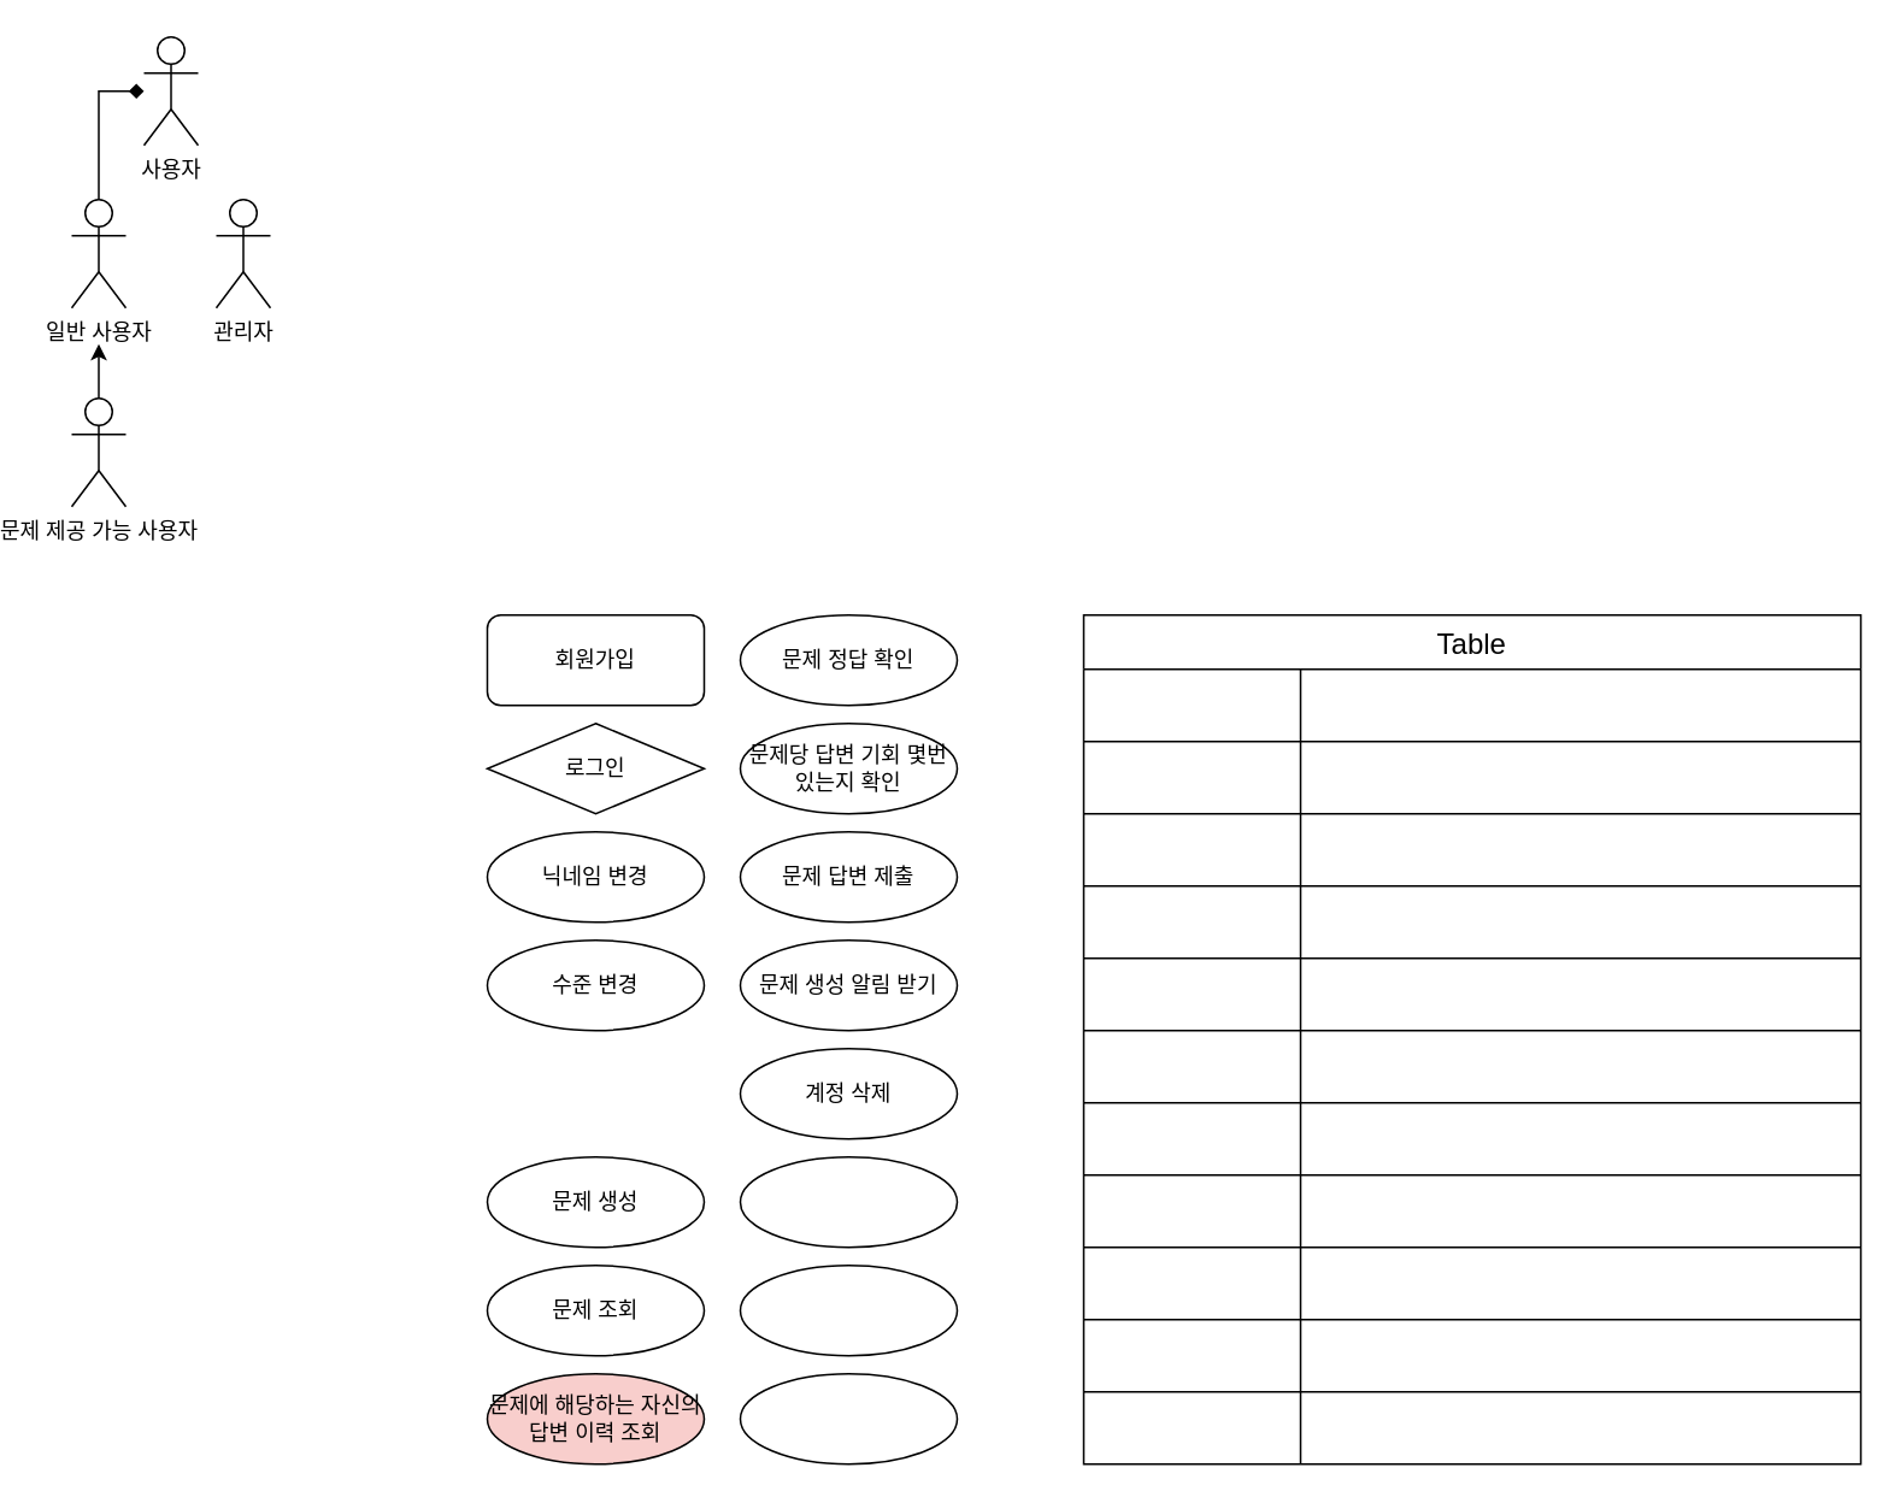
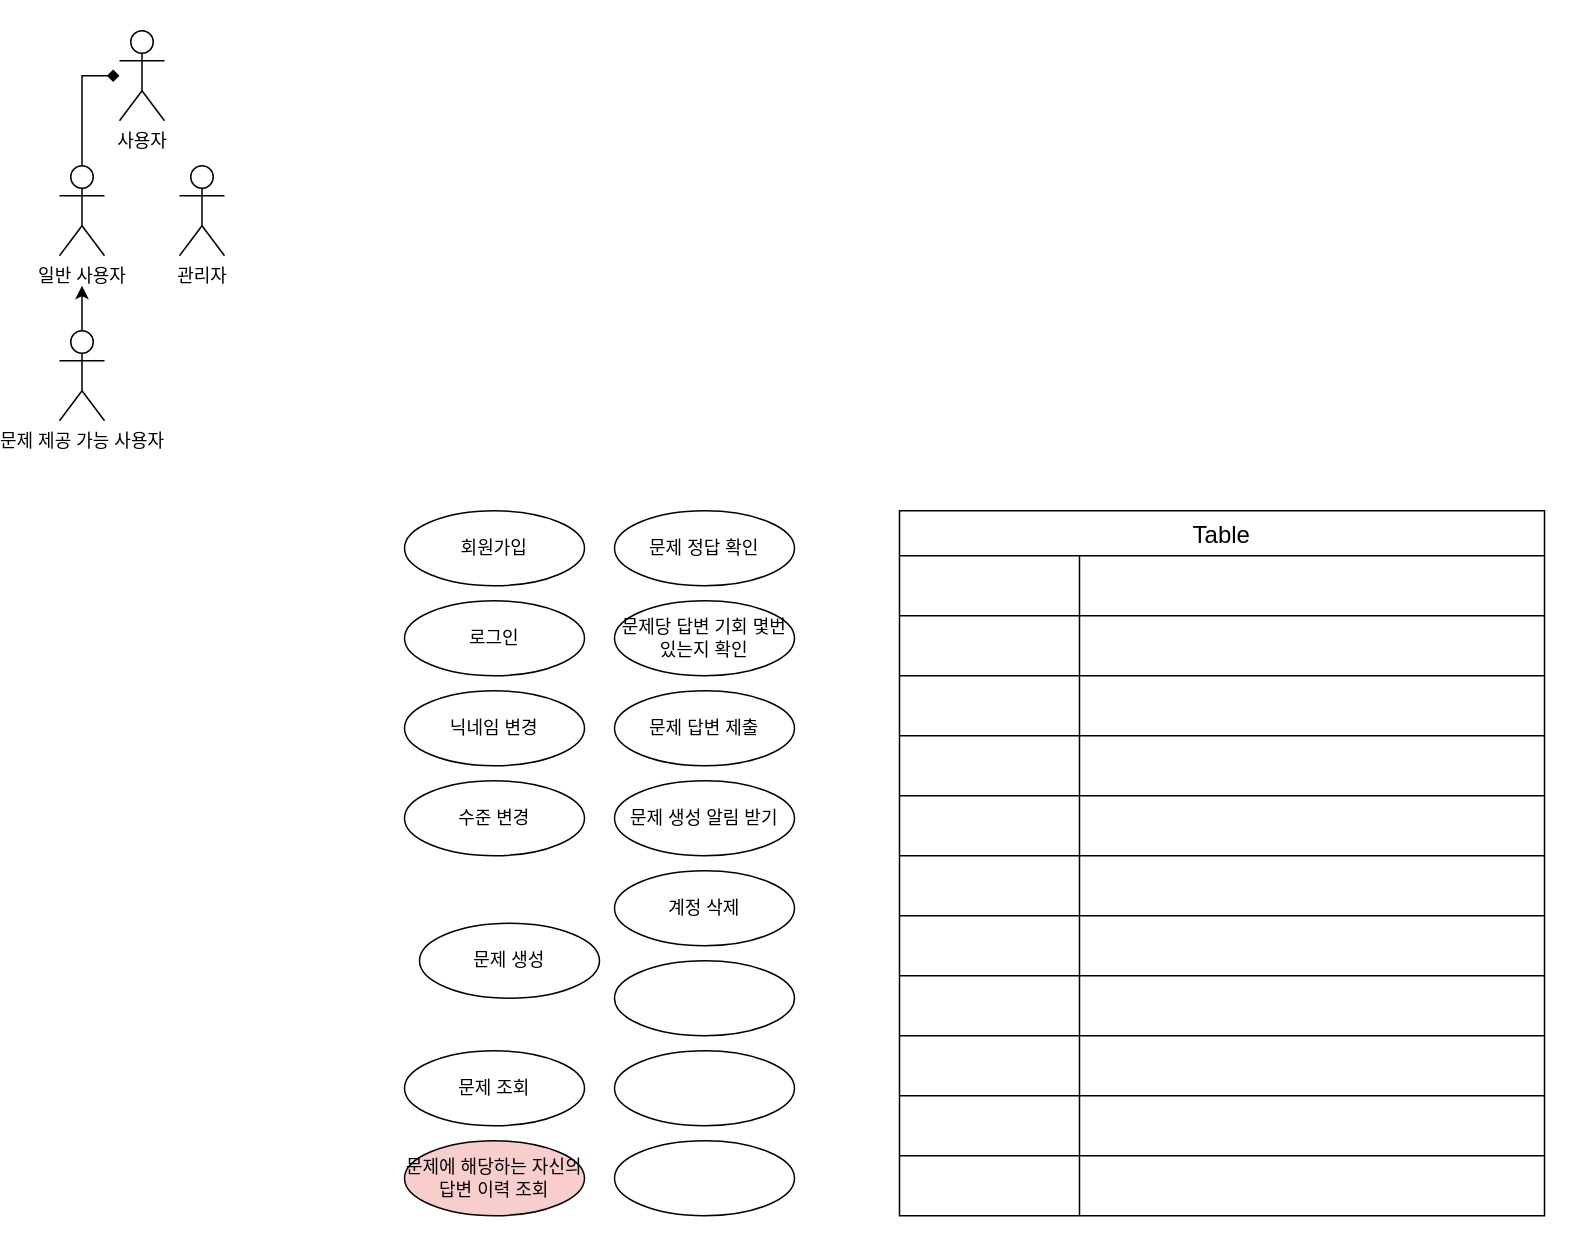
  <mxCell id="0" />
  <mxCell id="1" parent="0" />
  <mxCell id="2" value="사용자" style="shape=umlActor;verticalLabelPosition=bottom;verticalAlign=top;html=1;outlineConnect=0;" parent="1" vertex="1"><mxGeometry x="60" y="20" width="30" height="60" as="geometry" /></mxCell>
  <mxCell id="3" value="" style="edgeStyle=orthogonalEdgeStyle;rounded=0;orthogonalLoop=1;jettySize=auto;html=1;endArrow=diamond;" parent="1" source="4" target="2" edge="1"><mxGeometry relative="1" as="geometry"><Array as="points"><mxPoint x="35" y="50" /></Array></mxGeometry></mxCell>
  <mxCell id="4" value="일반 사용자" style="shape=umlActor;verticalLabelPosition=bottom;verticalAlign=top;html=1;outlineConnect=0;" parent="1" vertex="1"><mxGeometry x="20" y="110" width="30" height="60" as="geometry" /></mxCell>
  <mxCell id="5" value="" style="edgeStyle=orthogonalEdgeStyle;rounded=0;orthogonalLoop=1;jettySize=auto;html=1;" parent="1" source="6" edge="1"><mxGeometry relative="1" as="geometry"><mxPoint x="35" y="190" as="targetPoint" /></mxGeometry></mxCell>
  <mxCell id="6" value="문제 제공 가능 사용자" style="shape=umlActor;verticalLabelPosition=bottom;verticalAlign=top;html=1;outlineConnect=0;" parent="1" vertex="1"><mxGeometry x="20" y="220" width="30" height="60" as="geometry" /></mxCell>
  <mxCell id="7" value="관리자" style="shape=umlActor;verticalLabelPosition=bottom;verticalAlign=top;html=1;outlineConnect=0;" parent="1" vertex="1"><mxGeometry x="100" y="110" width="30" height="60" as="geometry" /></mxCell>
- <mxCell id="8" value="회원가입" style="whiteSpace=wrap;html=1;rounded=1;" parent="1" vertex="1"><mxGeometry x="250" y="340" width="120" height="50" as="geometry" /></mxCell>
- <mxCell id="9" value="로그인" style="rhombus;whiteSpace=wrap;html=1;" parent="1" vertex="1"><mxGeometry x="250" y="400" width="120" height="50" as="geometry" /></mxCell>
+ <mxCell id="8" value="회원가입" style="ellipse;whiteSpace=wrap;html=1;" parent="1" vertex="1"><mxGeometry x="250" y="340" width="120" height="50" as="geometry" /></mxCell>
+ <mxCell id="9" value="로그인" style="ellipse;whiteSpace=wrap;html=1;" parent="1" vertex="1"><mxGeometry x="250" y="400" width="120" height="50" as="geometry" /></mxCell>
  <mxCell id="10" value="닉네임 변경" style="ellipse;whiteSpace=wrap;html=1;" parent="1" vertex="1"><mxGeometry x="250" y="460" width="120" height="50" as="geometry" /></mxCell>
  <mxCell id="11" value="수준 변경" style="ellipse;whiteSpace=wrap;html=1;" parent="1" vertex="1"><mxGeometry x="250" y="520" width="120" height="50" as="geometry" /></mxCell>
- <mxCell id="12" value="문제 생성" style="ellipse;whiteSpace=wrap;html=1;" parent="1" vertex="1"><mxGeometry x="250" y="640" width="120" height="50" as="geometry" /></mxCell>
+ <mxCell id="12" value="문제 생성" style="ellipse;whiteSpace=wrap;html=1;" parent="1" vertex="1"><mxGeometry x="260" y="615" width="120" height="50" as="geometry" /></mxCell>
  <mxCell id="13" value="문제 조회" style="ellipse;whiteSpace=wrap;html=1;" parent="1" vertex="1"><mxGeometry x="250" y="700" width="120" height="50" as="geometry" /></mxCell>
  <mxCell id="14" value="문제에 해당하는 자신의 답변 이력 조회" style="ellipse;whiteSpace=wrap;html=1;fillColor=#f8cecc;" parent="1" vertex="1"><mxGeometry x="250" y="760" width="120" height="50" as="geometry" /></mxCell>
  <mxCell id="15" value="문제 정답 확인" style="ellipse;whiteSpace=wrap;html=1;" parent="1" vertex="1"><mxGeometry x="390" y="340" width="120" height="50" as="geometry" /></mxCell>
  <mxCell id="16" value="문제당 답변 기회 몇번 있는지 확인" style="ellipse;whiteSpace=wrap;html=1;" parent="1" vertex="1"><mxGeometry x="390" y="400" width="120" height="50" as="geometry" /></mxCell>
  <mxCell id="17" value="문제 답변 제출" style="ellipse;whiteSpace=wrap;html=1;" parent="1" vertex="1"><mxGeometry x="390" y="460" width="120" height="50" as="geometry" /></mxCell>
  <mxCell id="18" value="문제 생성 알림 받기" style="ellipse;whiteSpace=wrap;html=1;" parent="1" vertex="1"><mxGeometry x="390" y="520" width="120" height="50" as="geometry" /></mxCell>
  <mxCell id="19" value="계정 삭제" style="ellipse;whiteSpace=wrap;html=1;" parent="1" vertex="1"><mxGeometry x="390" y="580" width="120" height="50" as="geometry" /></mxCell>
  <mxCell id="20" value="&lt;div&gt;&lt;br&gt;&lt;/div&gt;" style="ellipse;whiteSpace=wrap;html=1;" parent="1" vertex="1"><mxGeometry x="390" y="640" width="120" height="50" as="geometry" /></mxCell>
  <mxCell id="21" value="" style="ellipse;whiteSpace=wrap;html=1;" parent="1" vertex="1"><mxGeometry x="390" y="700" width="120" height="50" as="geometry" /></mxCell>
  <mxCell id="22" value="" style="ellipse;whiteSpace=wrap;html=1;" parent="1" vertex="1"><mxGeometry x="390" y="760" width="120" height="50" as="geometry" /></mxCell>
  <mxCell id="23" value="Table" style="shape=table;startSize=30;container=1;collapsible=0;childLayout=tableLayout;strokeColor=default;fontSize=16;" parent="1" vertex="1"><mxGeometry x="580" y="340" width="430" height="470" as="geometry" /></mxCell>
  <mxCell id="24" style="shape=tableRow;horizontal=0;startSize=0;swimlaneHead=0;swimlaneBody=0;strokeColor=inherit;top=0;left=0;bottom=0;right=0;collapsible=0;dropTarget=0;fillColor=none;points=[[0,0.5],[1,0.5]];portConstraint=eastwest;fontSize=16;" parent="23" vertex="1"><mxGeometry y="30" width="430" height="40" as="geometry" /></mxCell>
  <mxCell id="25" style="shape=partialRectangle;html=1;whiteSpace=wrap;connectable=0;strokeColor=inherit;overflow=hidden;fillColor=none;top=0;left=0;bottom=0;right=0;pointerEvents=1;fontSize=16;" parent="24" vertex="1"><mxGeometry width="120" height="40" as="geometry"><mxRectangle width="120" height="40" as="alternateBounds" /></mxGeometry></mxCell>
  <mxCell id="26" style="shape=partialRectangle;html=1;whiteSpace=wrap;connectable=0;strokeColor=inherit;overflow=hidden;fillColor=none;top=0;left=0;bottom=0;right=0;pointerEvents=1;fontSize=16;" parent="24" vertex="1"><mxGeometry x="120" width="310" height="40" as="geometry"><mxRectangle width="310" height="40" as="alternateBounds" /></mxGeometry></mxCell>
  <mxCell id="27" style="shape=tableRow;horizontal=0;startSize=0;swimlaneHead=0;swimlaneBody=0;strokeColor=inherit;top=0;left=0;bottom=0;right=0;collapsible=0;dropTarget=0;fillColor=none;points=[[0,0.5],[1,0.5]];portConstraint=eastwest;fontSize=16;" parent="23" vertex="1"><mxGeometry y="70" width="430" height="40" as="geometry" /></mxCell>
  <mxCell id="28" style="shape=partialRectangle;html=1;whiteSpace=wrap;connectable=0;strokeColor=inherit;overflow=hidden;fillColor=none;top=0;left=0;bottom=0;right=0;pointerEvents=1;fontSize=16;" parent="27" vertex="1"><mxGeometry width="120" height="40" as="geometry"><mxRectangle width="120" height="40" as="alternateBounds" /></mxGeometry></mxCell>
  <mxCell id="29" style="shape=partialRectangle;html=1;whiteSpace=wrap;connectable=0;strokeColor=inherit;overflow=hidden;fillColor=none;top=0;left=0;bottom=0;right=0;pointerEvents=1;fontSize=16;" parent="27" vertex="1"><mxGeometry x="120" width="310" height="40" as="geometry"><mxRectangle width="310" height="40" as="alternateBounds" /></mxGeometry></mxCell>
  <mxCell id="30" style="shape=tableRow;horizontal=0;startSize=0;swimlaneHead=0;swimlaneBody=0;strokeColor=inherit;top=0;left=0;bottom=0;right=0;collapsible=0;dropTarget=0;fillColor=none;points=[[0,0.5],[1,0.5]];portConstraint=eastwest;fontSize=16;" parent="23" vertex="1"><mxGeometry y="110" width="430" height="40" as="geometry" /></mxCell>
  <mxCell id="31" style="shape=partialRectangle;html=1;whiteSpace=wrap;connectable=0;strokeColor=inherit;overflow=hidden;fillColor=none;top=0;left=0;bottom=0;right=0;pointerEvents=1;fontSize=16;" parent="30" vertex="1"><mxGeometry width="120" height="40" as="geometry"><mxRectangle width="120" height="40" as="alternateBounds" /></mxGeometry></mxCell>
  <mxCell id="32" style="shape=partialRectangle;html=1;whiteSpace=wrap;connectable=0;strokeColor=inherit;overflow=hidden;fillColor=none;top=0;left=0;bottom=0;right=0;pointerEvents=1;fontSize=16;" parent="30" vertex="1"><mxGeometry x="120" width="310" height="40" as="geometry"><mxRectangle width="310" height="40" as="alternateBounds" /></mxGeometry></mxCell>
  <mxCell id="33" style="shape=tableRow;horizontal=0;startSize=0;swimlaneHead=0;swimlaneBody=0;strokeColor=inherit;top=0;left=0;bottom=0;right=0;collapsible=0;dropTarget=0;fillColor=none;points=[[0,0.5],[1,0.5]];portConstraint=eastwest;fontSize=16;" parent="23" vertex="1"><mxGeometry y="150" width="430" height="40" as="geometry" /></mxCell>
  <mxCell id="34" style="shape=partialRectangle;html=1;whiteSpace=wrap;connectable=0;strokeColor=inherit;overflow=hidden;fillColor=none;top=0;left=0;bottom=0;right=0;pointerEvents=1;fontSize=16;" parent="33" vertex="1"><mxGeometry width="120" height="40" as="geometry"><mxRectangle width="120" height="40" as="alternateBounds" /></mxGeometry></mxCell>
  <mxCell id="35" style="shape=partialRectangle;html=1;whiteSpace=wrap;connectable=0;strokeColor=inherit;overflow=hidden;fillColor=none;top=0;left=0;bottom=0;right=0;pointerEvents=1;fontSize=16;" parent="33" vertex="1"><mxGeometry x="120" width="310" height="40" as="geometry"><mxRectangle width="310" height="40" as="alternateBounds" /></mxGeometry></mxCell>
  <mxCell id="36" style="shape=tableRow;horizontal=0;startSize=0;swimlaneHead=0;swimlaneBody=0;strokeColor=inherit;top=0;left=0;bottom=0;right=0;collapsible=0;dropTarget=0;fillColor=none;points=[[0,0.5],[1,0.5]];portConstraint=eastwest;fontSize=16;" parent="23" vertex="1"><mxGeometry y="190" width="430" height="40" as="geometry" /></mxCell>
  <mxCell id="37" style="shape=partialRectangle;html=1;whiteSpace=wrap;connectable=0;strokeColor=inherit;overflow=hidden;fillColor=none;top=0;left=0;bottom=0;right=0;pointerEvents=1;fontSize=16;" parent="36" vertex="1"><mxGeometry width="120" height="40" as="geometry"><mxRectangle width="120" height="40" as="alternateBounds" /></mxGeometry></mxCell>
  <mxCell id="38" style="shape=partialRectangle;html=1;whiteSpace=wrap;connectable=0;strokeColor=inherit;overflow=hidden;fillColor=none;top=0;left=0;bottom=0;right=0;pointerEvents=1;fontSize=16;" parent="36" vertex="1"><mxGeometry x="120" width="310" height="40" as="geometry"><mxRectangle width="310" height="40" as="alternateBounds" /></mxGeometry></mxCell>
  <mxCell id="39" style="shape=tableRow;horizontal=0;startSize=0;swimlaneHead=0;swimlaneBody=0;strokeColor=inherit;top=0;left=0;bottom=0;right=0;collapsible=0;dropTarget=0;fillColor=none;points=[[0,0.5],[1,0.5]];portConstraint=eastwest;fontSize=16;" parent="23" vertex="1"><mxGeometry y="230" width="430" height="40" as="geometry" /></mxCell>
  <mxCell id="40" style="shape=partialRectangle;html=1;whiteSpace=wrap;connectable=0;strokeColor=inherit;overflow=hidden;fillColor=none;top=0;left=0;bottom=0;right=0;pointerEvents=1;fontSize=16;" parent="39" vertex="1"><mxGeometry width="120" height="40" as="geometry"><mxRectangle width="120" height="40" as="alternateBounds" /></mxGeometry></mxCell>
  <mxCell id="41" style="shape=partialRectangle;html=1;whiteSpace=wrap;connectable=0;strokeColor=inherit;overflow=hidden;fillColor=none;top=0;left=0;bottom=0;right=0;pointerEvents=1;fontSize=16;" parent="39" vertex="1"><mxGeometry x="120" width="310" height="40" as="geometry"><mxRectangle width="310" height="40" as="alternateBounds" /></mxGeometry></mxCell>
  <mxCell id="42" style="shape=tableRow;horizontal=0;startSize=0;swimlaneHead=0;swimlaneBody=0;strokeColor=inherit;top=0;left=0;bottom=0;right=0;collapsible=0;dropTarget=0;fillColor=none;points=[[0,0.5],[1,0.5]];portConstraint=eastwest;fontSize=16;" parent="23" vertex="1"><mxGeometry y="270" width="430" height="40" as="geometry" /></mxCell>
  <mxCell id="43" style="shape=partialRectangle;html=1;whiteSpace=wrap;connectable=0;strokeColor=inherit;overflow=hidden;fillColor=none;top=0;left=0;bottom=0;right=0;pointerEvents=1;fontSize=16;" parent="42" vertex="1"><mxGeometry width="120" height="40" as="geometry"><mxRectangle width="120" height="40" as="alternateBounds" /></mxGeometry></mxCell>
  <mxCell id="44" style="shape=partialRectangle;html=1;whiteSpace=wrap;connectable=0;strokeColor=inherit;overflow=hidden;fillColor=none;top=0;left=0;bottom=0;right=0;pointerEvents=1;fontSize=16;" parent="42" vertex="1"><mxGeometry x="120" width="310" height="40" as="geometry"><mxRectangle width="310" height="40" as="alternateBounds" /></mxGeometry></mxCell>
  <mxCell id="45" style="shape=tableRow;horizontal=0;startSize=0;swimlaneHead=0;swimlaneBody=0;strokeColor=inherit;top=0;left=0;bottom=0;right=0;collapsible=0;dropTarget=0;fillColor=none;points=[[0,0.5],[1,0.5]];portConstraint=eastwest;fontSize=16;" parent="23" vertex="1"><mxGeometry y="310" width="430" height="40" as="geometry" /></mxCell>
  <mxCell id="46" style="shape=partialRectangle;html=1;whiteSpace=wrap;connectable=0;strokeColor=inherit;overflow=hidden;fillColor=none;top=0;left=0;bottom=0;right=0;pointerEvents=1;fontSize=16;" parent="45" vertex="1"><mxGeometry width="120" height="40" as="geometry"><mxRectangle width="120" height="40" as="alternateBounds" /></mxGeometry></mxCell>
  <mxCell id="47" style="shape=partialRectangle;html=1;whiteSpace=wrap;connectable=0;strokeColor=inherit;overflow=hidden;fillColor=none;top=0;left=0;bottom=0;right=0;pointerEvents=1;fontSize=16;" parent="45" vertex="1"><mxGeometry x="120" width="310" height="40" as="geometry"><mxRectangle width="310" height="40" as="alternateBounds" /></mxGeometry></mxCell>
  <mxCell id="48" value="" style="shape=tableRow;horizontal=0;startSize=0;swimlaneHead=0;swimlaneBody=0;strokeColor=inherit;top=0;left=0;bottom=0;right=0;collapsible=0;dropTarget=0;fillColor=none;points=[[0,0.5],[1,0.5]];portConstraint=eastwest;fontSize=16;" parent="23" vertex="1"><mxGeometry y="350" width="430" height="40" as="geometry" /></mxCell>
  <mxCell id="49" value="" style="shape=partialRectangle;html=1;whiteSpace=wrap;connectable=0;strokeColor=inherit;overflow=hidden;fillColor=none;top=0;left=0;bottom=0;right=0;pointerEvents=1;fontSize=16;" parent="48" vertex="1"><mxGeometry width="120" height="40" as="geometry"><mxRectangle width="120" height="40" as="alternateBounds" /></mxGeometry></mxCell>
  <mxCell id="50" value="" style="shape=partialRectangle;html=1;whiteSpace=wrap;connectable=0;strokeColor=inherit;overflow=hidden;fillColor=none;top=0;left=0;bottom=0;right=0;pointerEvents=1;fontSize=16;" parent="48" vertex="1"><mxGeometry x="120" width="310" height="40" as="geometry"><mxRectangle width="310" height="40" as="alternateBounds" /></mxGeometry></mxCell>
  <mxCell id="51" value="" style="shape=tableRow;horizontal=0;startSize=0;swimlaneHead=0;swimlaneBody=0;strokeColor=inherit;top=0;left=0;bottom=0;right=0;collapsible=0;dropTarget=0;fillColor=none;points=[[0,0.5],[1,0.5]];portConstraint=eastwest;fontSize=16;" parent="23" vertex="1"><mxGeometry y="390" width="430" height="40" as="geometry" /></mxCell>
  <mxCell id="52" value="" style="shape=partialRectangle;html=1;whiteSpace=wrap;connectable=0;strokeColor=inherit;overflow=hidden;fillColor=none;top=0;left=0;bottom=0;right=0;pointerEvents=1;fontSize=16;" parent="51" vertex="1"><mxGeometry width="120" height="40" as="geometry"><mxRectangle width="120" height="40" as="alternateBounds" /></mxGeometry></mxCell>
  <mxCell id="53" value="" style="shape=partialRectangle;html=1;whiteSpace=wrap;connectable=0;strokeColor=inherit;overflow=hidden;fillColor=none;top=0;left=0;bottom=0;right=0;pointerEvents=1;fontSize=16;" parent="51" vertex="1"><mxGeometry x="120" width="310" height="40" as="geometry"><mxRectangle width="310" height="40" as="alternateBounds" /></mxGeometry></mxCell>
  <mxCell id="54" value="" style="shape=tableRow;horizontal=0;startSize=0;swimlaneHead=0;swimlaneBody=0;strokeColor=inherit;top=0;left=0;bottom=0;right=0;collapsible=0;dropTarget=0;fillColor=none;points=[[0,0.5],[1,0.5]];portConstraint=eastwest;fontSize=16;" parent="23" vertex="1"><mxGeometry y="430" width="430" height="40" as="geometry" /></mxCell>
  <mxCell id="55" value="" style="shape=partialRectangle;html=1;whiteSpace=wrap;connectable=0;strokeColor=inherit;overflow=hidden;fillColor=none;top=0;left=0;bottom=0;right=0;pointerEvents=1;fontSize=16;" parent="54" vertex="1"><mxGeometry width="120" height="40" as="geometry"><mxRectangle width="120" height="40" as="alternateBounds" /></mxGeometry></mxCell>
  <mxCell id="56" value="" style="shape=partialRectangle;html=1;whiteSpace=wrap;connectable=0;strokeColor=inherit;overflow=hidden;fillColor=none;top=0;left=0;bottom=0;right=0;pointerEvents=1;fontSize=16;" parent="54" vertex="1"><mxGeometry x="120" width="310" height="40" as="geometry"><mxRectangle width="310" height="40" as="alternateBounds" /></mxGeometry></mxCell>
